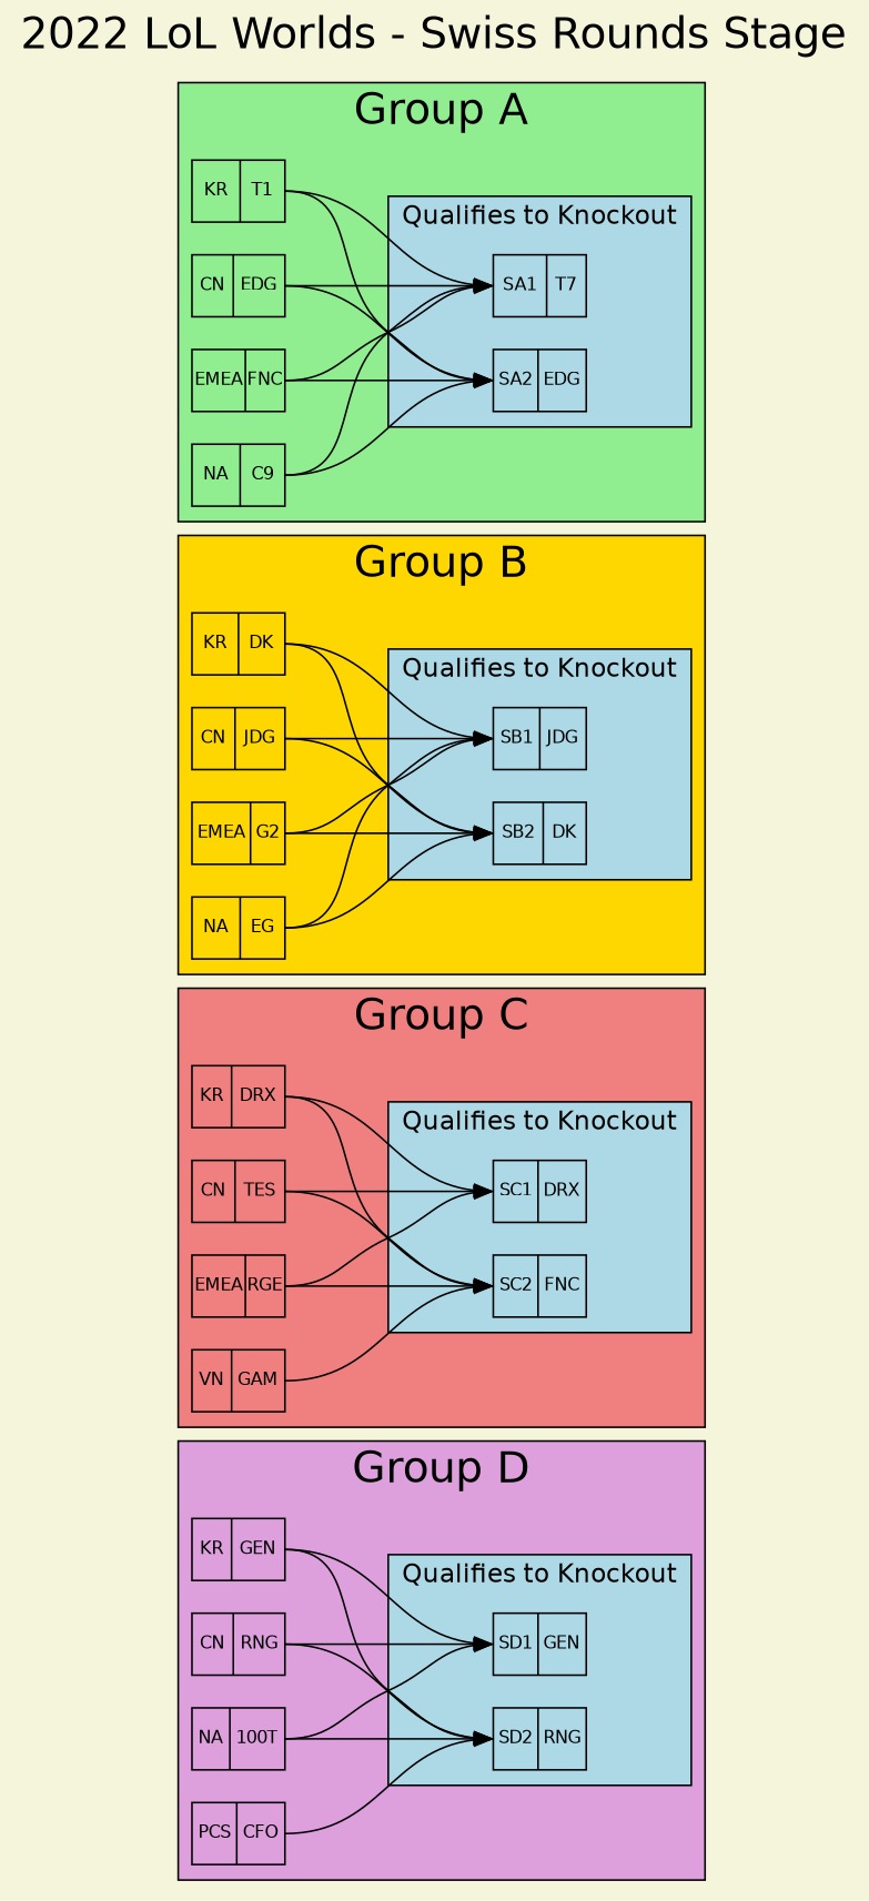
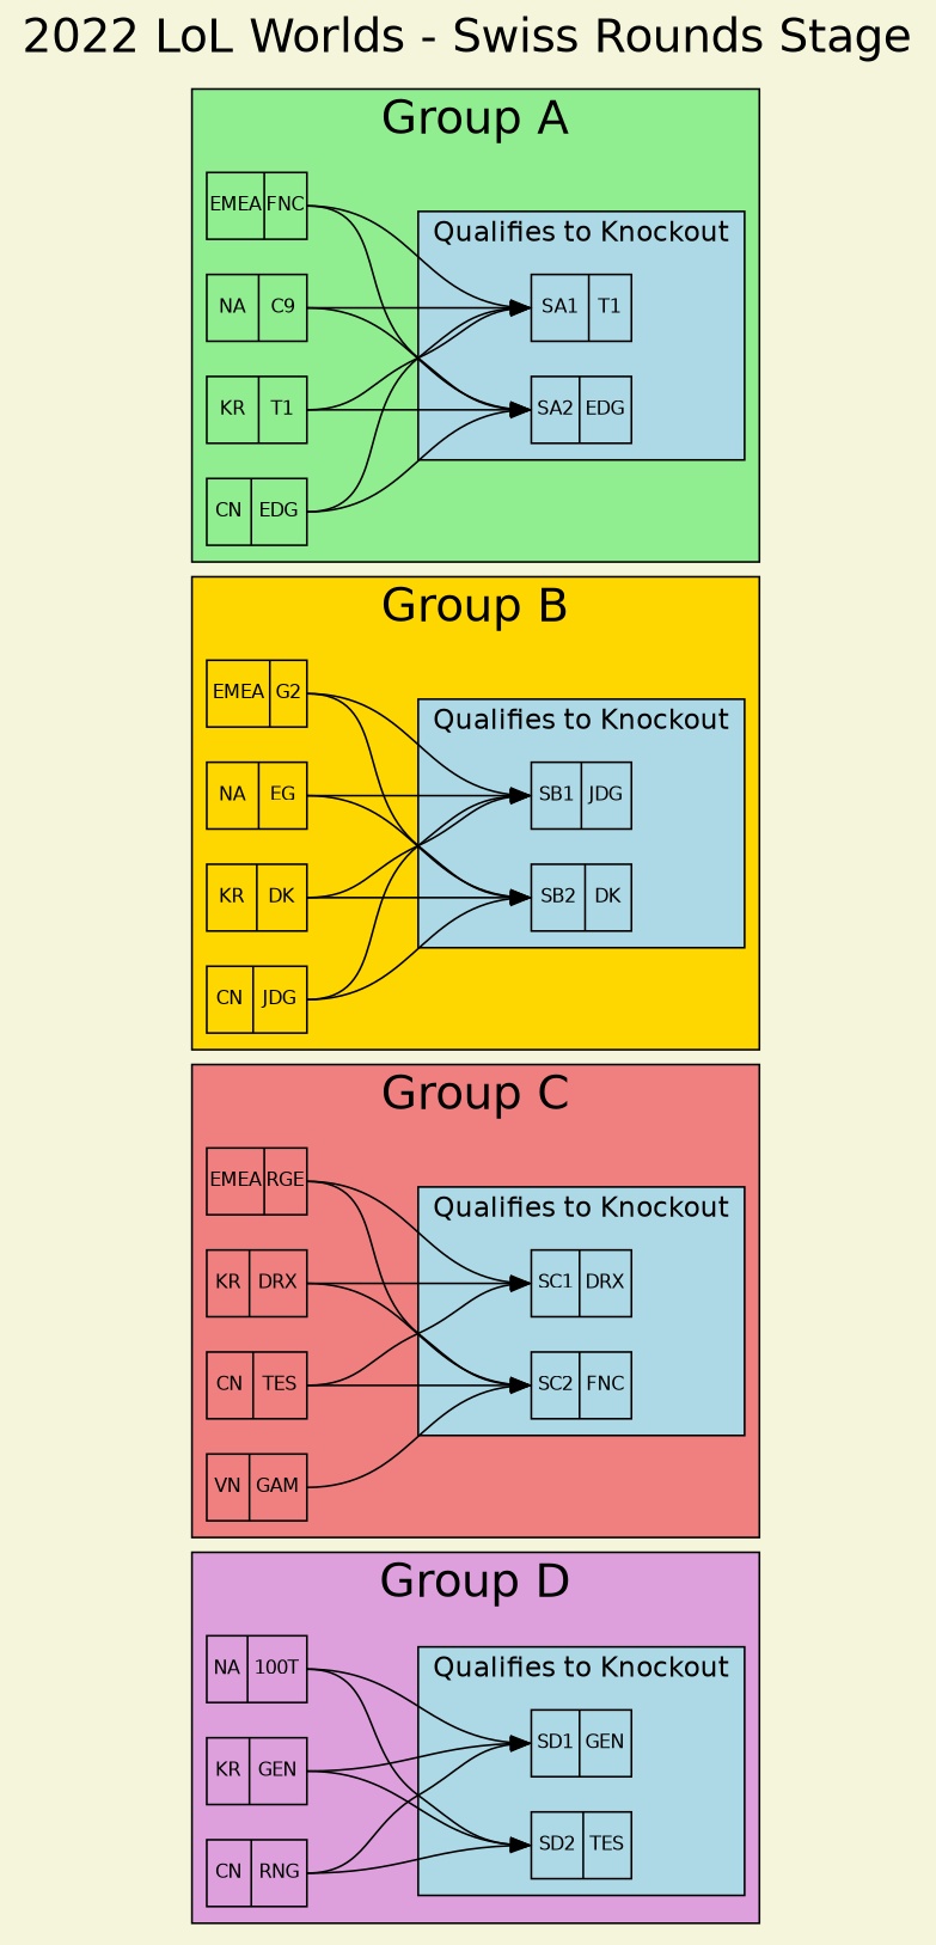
  digraph {
    bgcolor=beige
    fontname=Helvetica
    fontsize=25
    label="2022 LoL Worlds - Swiss Rounds Stage"
    labelloc=t
    rankdir=LR
    node [fixedsize=True fontname=Helvetica fontsize=10 shape=record style=solid]
    edge [headport=w style=solid tailport=e]
    n1 [label="{SD1|GEN}"]
-   n2 [label="{SD2|RNG}"]
+   n2 [label="{SD2|TES}"]
    n3 [label="{KR|GEN}"]
    n4 [label="{CN|RNG}"]
-   n5 [label="{PCS|CFO}"]
    n6 [label="{NA|100T}"]
    n7 [label="{SC1|DRX}"]
    n8 [label="{SC2|FNC}"]
    n9 [label="{KR|DRX}"]
    n10 [label="{CN|TES}"]
    n11 [label="{EMEA|RGE}"]
    n12 [label="{VN|GAM}"]
    n13 [label="{SB1|JDG}"]
    n14 [label="{SB2|DK}"]
    n15 [label="{KR|DK}"]
    n16 [label="{CN|JDG}"]
    n17 [label="{EMEA|G2}"]
    n18 [label="{NA|EG}"]
-   n19 [label="{SA1|T7}"]
+   n19 [label="{SA1|T1}"]
    n20 [label="{SA2|EDG}"]
    n21 [label="{KR|T1}"]
    n22 [label="{CN|EDG}"]
    n23 [label="{EMEA|FNC}"]
    n24 [label="{NA|C9}"]
    subgraph cluster_1 {
      bgcolor=plum
      label="Group D"
      n3
      n4
-     n5
      n6
      subgraph cluster_2 {
        bgcolor=lightblue
        fontsize=15
        label="Qualifies to Knockout"
        n1
        n2
      }
    }
    subgraph cluster_3 {
      bgcolor=lightcoral
      label="Group C"
      n9
      n10
      n11
      n12
      subgraph cluster_4 {
        bgcolor=lightblue
        fontsize=15
        label="Qualifies to Knockout"
        n7
        n8
      }
    }
    subgraph cluster_5 {
      bgcolor=gold
      label="Group B"
      n15
      n16
      n17
      n18
      subgraph cluster_6 {
        bgcolor=lightblue
        fontsize=15
        label="Qualifies to Knockout"
        n13
        n14
      }
    }
    subgraph cluster_7 {
      bgcolor=lightgreen
      label="Group A"
      n21
      n22
      n23
      n24
      subgraph cluster_8 {
        bgcolor=lightblue
        fontsize=15
        label="Qualifies to Knockout"
        n19
        n20
      }
    }
    n3 -> n1
    n3 -> n2
    n4 -> n1
    n4 -> n2
-   n5 -> n2
    n6 -> n1
    n6 -> n2
    n9 -> n7
    n9 -> n8
    n10 -> n7
    n10 -> n8
    n11 -> n7
    n11 -> n8
    n12 -> n8
    n15 -> n13
    n15 -> n14
    n16 -> n13
    n16 -> n14
    n17 -> n13
    n17 -> n14
    n18 -> n13
    n18 -> n14
    n21 -> n19
    n21 -> n20
    n22 -> n19
    n22 -> n20
    n23 -> n19
    n23 -> n20
    n24 -> n19
    n24 -> n20
  }
